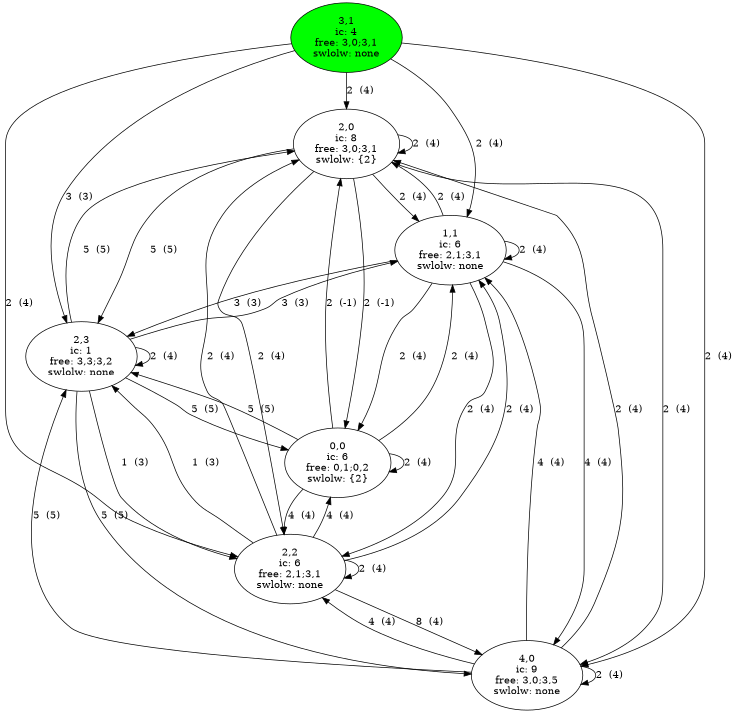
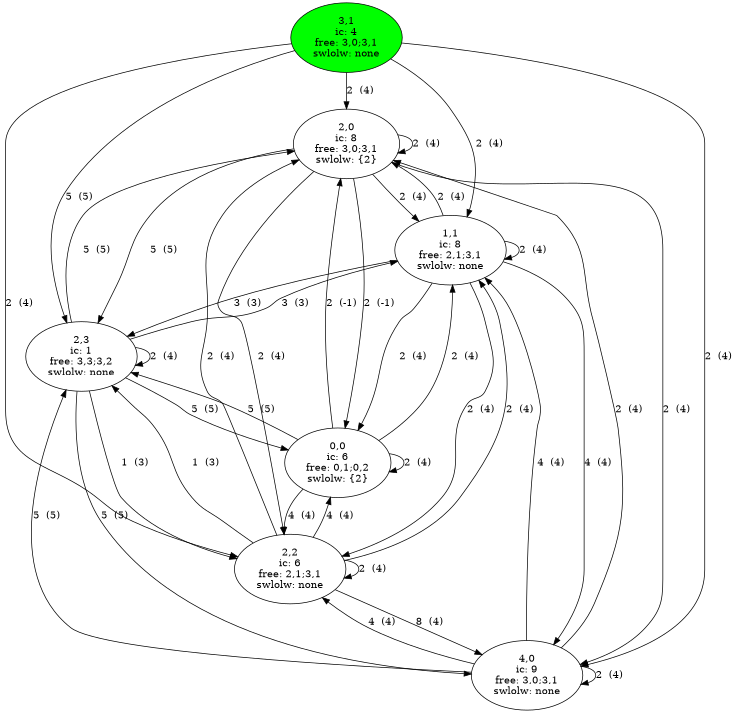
  digraph {
    compound=true
    n1 [label="2,0\nic: 8\nfree: 3,0;3,1\nswlolw: {2}"]
-   n2 [label="1,1\nic: 6\nfree: 2,1;3,1\nswlolw: none"]
+   n2 [label="1,1\nic: 8\nfree: 2,1;3,1\nswlolw: none"]
    n3 [label="2,2\nic: 6\nfree: 2,1;3,1\nswlolw: none"]
-   n4 [label="4,0\nic: 9\nfree: 3,0;3,5\nswlolw: none"]
+   n4 [label="4,0\nic: 9\nfree: 3,0;3,1\nswlolw: none"]
    n5 [label="0,0\nic: 6\nfree: 0,1;0,2\nswlolw: {2}"]
    n6 [label="2,3\nic: 1\nfree: 3,3;3,2\nswlolw: none"]
    n7 [fillcolor=green label="3,1\nic: 4\nfree: 3,0;3,1\nswlolw: none" style=filled]
    n1 -> n1 [label="2  (4) "]
    n1 -> n2 [label="2  (4) "]
    n1 -> n3 [label="2  (4) "]
    n1 -> n4 [label="2  (4) "]
    n1 -> n5 [label="2  (-1) "]
    n1 -> n6 [label="5  (5) "]
    n2 -> n1 [label="2  (4) "]
    n2 -> n2 [label="2  (4) "]
    n2 -> n3 [label="2  (4) "]
    n2 -> n4 [label="4  (4) "]
    n2 -> n5 [label="2  (4) "]
    n2 -> n6 [label="3  (3) "]
    n3 -> n1 [label="2  (4) "]
    n3 -> n2 [label="2  (4) "]
    n3 -> n3 [label="2  (4) "]
    n3 -> n4 [label="8  (4) "]
    n3 -> n5 [label="4  (4) "]
    n3 -> n6 [label="1  (3) "]
    n4 -> n1 [label="2  (4) "]
    n4 -> n2 [label="4  (4) "]
    n4 -> n3 [label="4  (4) "]
    n4 -> n4 [label="2  (4) "]
    n4 -> n6 [label="5  (5) "]
    n5 -> n1 [label="2  (-1) "]
    n5 -> n2 [label="2  (4) "]
    n5 -> n3 [label="4  (4) "]
    n5 -> n5 [label="2  (4) "]
    n5 -> n6 [label="5  (5) "]
    n6 -> n1 [label="5  (5) "]
    n6 -> n2 [label="3  (3) "]
    n6 -> n3 [label="1  (3) "]
    n6 -> n4 [label="5  (5) "]
    n6 -> n5 [label="5  (5) "]
    n6 -> n6 [label="2  (4) "]
    n7 -> n1 [label="2  (4) "]
    n7 -> n2 [label="2  (4) "]
    n7 -> n3 [label="2  (4) "]
    n7 -> n4 [label="2  (4) "]
-   n7 -> n6 [label="3  (3) "]
+   n7 -> n6 [label="5  (5) "]
  }
